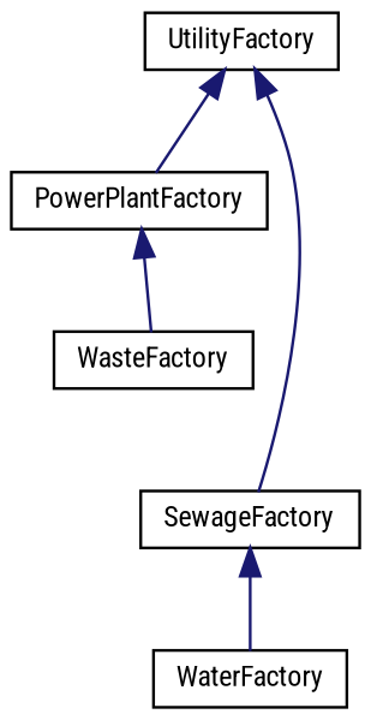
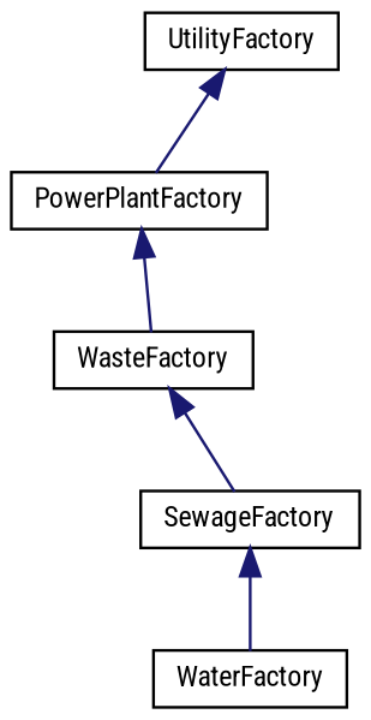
  digraph {
    fontname="Roboto Condensed"
    rankdir=TB
    node [color=black fillcolor=white fontname="Roboto Condensed" fontsize=10 shape=record style=filled]
    edge [color=midnightblue dir=back fontname="Roboto Condensed" fontsize=10 labelfontname=Helvetica labelfontsize=10 style=solid]
    n1 [height=0.2 label=UtilityFactory width=0.4]
    n2 [height=0.2 label=PowerPlantFactory width=0.4]
    n3 [height=0.2 label=SewageFactory width=0.4]
    n4 [height=0.2 label=WasteFactory width=0.4]
    n5 [height=0.2 label=WaterFactory width=0.4]
    n1 -> n2
-   n1 -> n3
+   n4 -> n3
    n2 -> n4
    n3 -> n5
  }
